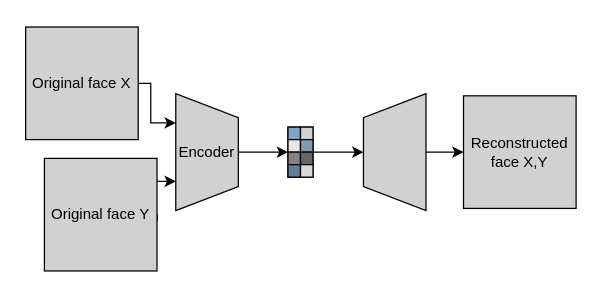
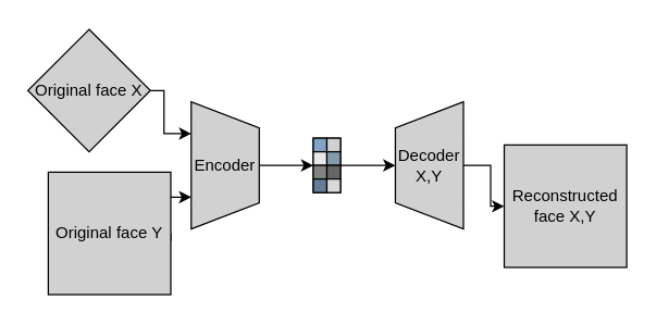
  <mxCell id="0" />
  <mxCell id="1" parent="0" />
  <mxCell id="2" style="edgeStyle=orthogonalEdgeStyle;rounded=0;orthogonalLoop=1;jettySize=auto;html=1;exitX=0.5;exitY=0;exitDx=0;exitDy=0;fontSize=12;entryX=0;entryY=0;entryDx=0;entryDy=0;" parent="1" source="3" target="11" edge="1"><mxGeometry relative="1" as="geometry"><mxPoint x="220" y="121" as="targetPoint" /></mxGeometry></mxCell>
  <mxCell id="3" value="" style="verticalLabelPosition=bottom;verticalAlign=top;html=1;shape=trapezoid;perimeter=trapezoidPerimeter;whiteSpace=wrap;size=0.206;arcSize=10;flipV=1;direction=south;fillColor=#D1D1D1;" parent="1" vertex="1"><mxGeometry x="140" y="74.25" width="50" height="93.5" as="geometry" /></mxCell>
  <mxCell id="4" style="edgeStyle=orthogonalEdgeStyle;rounded=0;orthogonalLoop=1;jettySize=auto;html=1;exitX=0.5;exitY=1;exitDx=0;exitDy=0;entryX=0;entryY=0.5;entryDx=0;entryDy=0;fontSize=12;" parent="1" source="5" target="20" edge="1"><mxGeometry relative="1" as="geometry" /></mxCell>
  <mxCell id="5" value="" style="verticalLabelPosition=bottom;verticalAlign=top;html=1;shape=trapezoid;perimeter=trapezoidPerimeter;whiteSpace=wrap;size=0.206;arcSize=10;flipV=1;direction=north;fillColor=#D1D1D1;" parent="1" vertex="1"><mxGeometry x="290.01" y="74.25" width="50" height="93.5" as="geometry" /></mxCell>
  <mxCell id="6" value="" style="rounded=0;whiteSpace=wrap;html=1;" parent="1" vertex="1"><mxGeometry x="229.69" y="101" width="20" height="40" as="geometry" /></mxCell>
  <mxCell id="7" value="" style="whiteSpace=wrap;html=1;aspect=fixed;fillColor=#81A4C4;" parent="1" vertex="1"><mxGeometry x="229.69" y="101" width="10" height="10" as="geometry" /></mxCell>
  <mxCell id="8" value="" style="whiteSpace=wrap;html=1;aspect=fixed;fillColor=#D1D1D1;" parent="1" vertex="1"><mxGeometry x="239.69" y="101" width="10" height="10" as="geometry" /></mxCell>
  <mxCell id="9" value="" style="whiteSpace=wrap;html=1;aspect=fixed;fillColor=#E8E8E8;" parent="1" vertex="1"><mxGeometry x="229.69" y="111" width="10" height="10" as="geometry" /></mxCell>
  <mxCell id="10" value="" style="whiteSpace=wrap;html=1;aspect=fixed;fillColor=#849AAE;" parent="1" vertex="1"><mxGeometry x="239.69" y="111" width="10" height="10" as="geometry" /></mxCell>
  <mxCell id="11" value="" style="whiteSpace=wrap;html=1;aspect=fixed;fillColor=#828282;" parent="1" vertex="1"><mxGeometry x="229.69" y="121" width="10" height="10" as="geometry" /></mxCell>
  <mxCell id="12" style="edgeStyle=orthogonalEdgeStyle;rounded=0;orthogonalLoop=1;jettySize=auto;html=1;exitX=1;exitY=0;exitDx=0;exitDy=0;entryX=0.5;entryY=0;entryDx=0;entryDy=0;fontSize=12;" parent="1" source="13" target="5" edge="1"><mxGeometry relative="1" as="geometry"><Array as="points"><mxPoint x="260" y="121" /><mxPoint x="260" y="121" /></Array></mxGeometry></mxCell>
  <mxCell id="13" value="" style="whiteSpace=wrap;html=1;aspect=fixed;fillColor=#666666;" parent="1" vertex="1"><mxGeometry x="239.69" y="121" width="10" height="10" as="geometry" /></mxCell>
  <mxCell id="14" value="" style="whiteSpace=wrap;html=1;aspect=fixed;fillColor=#637E96;" parent="1" vertex="1"><mxGeometry x="229.69" y="131" width="10" height="10" as="geometry" /></mxCell>
  <mxCell id="15" value="" style="whiteSpace=wrap;html=1;aspect=fixed;fillColor=#D9D9D9;" parent="1" vertex="1"><mxGeometry x="239.69" y="131" width="10" height="10" as="geometry" /></mxCell>
  <mxCell id="16" value="Encoder" style="text;html=1;strokeColor=none;fillColor=none;align=center;verticalAlign=middle;whiteSpace=wrap;rounded=0;fontSize=12;" parent="1" vertex="1"><mxGeometry x="140" y="110.99" width="50" height="20" as="geometry" /></mxCell>
+ <mxCell id="17" value="Decoder&lt;br&gt;X,Y" style="text;html=1;strokeColor=none;fillColor=none;align=center;verticalAlign=middle;whiteSpace=wrap;rounded=0;" parent="1" vertex="1"><mxGeometry x="290.02" y="106" width="49.99" height="30" as="geometry" /></mxCell>
  <mxCell id="18" style="edgeStyle=orthogonalEdgeStyle;rounded=0;orthogonalLoop=1;jettySize=auto;html=1;exitX=1;exitY=0.5;exitDx=0;exitDy=0;entryX=0.25;entryY=1;entryDx=0;entryDy=0;" edge="1" parent="1" source="19" target="3"><mxGeometry relative="1" as="geometry"><Array as="points"><mxPoint x="120" y="66" /><mxPoint x="120" y="98" /></Array></mxGeometry></mxCell>
- <mxCell id="19" value="Original face X" style="whiteSpace=wrap;html=1;aspect=fixed;fillColor=#D1D1D1;" parent="1" vertex="1"><mxGeometry x="20" y="20.99" width="90" height="90" as="geometry" /></mxCell>
- <mxCell id="20" value="Reconstructed face X,Y" style="whiteSpace=wrap;html=1;aspect=fixed;fillColor=#D1D1D1;" parent="1" vertex="1"><mxGeometry x="370" y="75.99" width="90" height="90" as="geometry" /></mxCell>
+ <mxCell id="19" value="Original face X" style="rhombus;whiteSpace=wrap;html=1;aspect=fixed;fillColor=#D1D1D1;" parent="1" vertex="1"><mxGeometry x="20" y="20.99" width="90" height="90" as="geometry" /></mxCell>
+ <mxCell id="20" value="Reconstructed face X,Y" style="whiteSpace=wrap;html=1;aspect=fixed;fillColor=#D1D1D1;" parent="1" vertex="1"><mxGeometry x="370" y="105.99" width="90" height="90" as="geometry" /></mxCell>
  <mxCell id="21" style="edgeStyle=orthogonalEdgeStyle;rounded=0;orthogonalLoop=1;jettySize=auto;html=1;exitX=1;exitY=0.5;exitDx=0;exitDy=0;entryX=0.75;entryY=1;entryDx=0;entryDy=0;" edge="1" parent="1" source="22" target="3"><mxGeometry relative="1" as="geometry"><Array as="points"><mxPoint x="120" y="176" /><mxPoint x="120" y="144" /></Array></mxGeometry></mxCell>
  <mxCell id="22" value="Original face Y" style="whiteSpace=wrap;html=1;aspect=fixed;fillColor=#D1D1D1;" vertex="1" parent="1"><mxGeometry x="35" y="126" width="90" height="90" as="geometry" /></mxCell>
